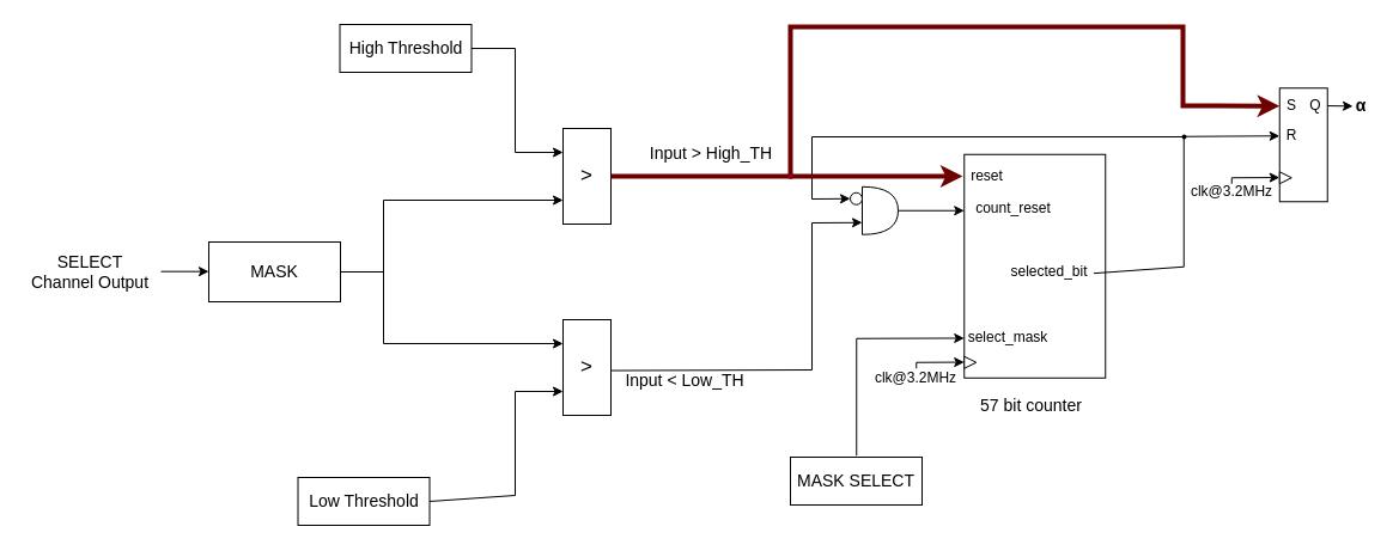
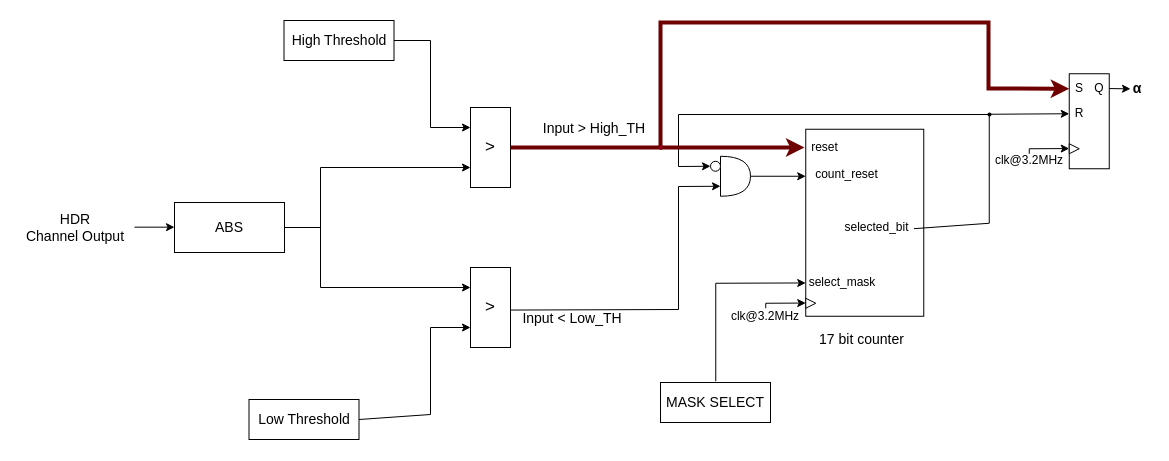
  <mxCell id="0" />
  <mxCell id="1" parent="0" />
  <mxCell id="2" value="&lt;font style=&quot;font-size: 14px;&quot;&gt;Low Threshold&lt;/font&gt;" style="rounded=0;whiteSpace=wrap;html=1;" parent="1" vertex="1"><mxGeometry x="248.5" y="399" width="110" height="40" as="geometry" /></mxCell>
  <mxCell id="3" value="&lt;font style=&quot;font-size: 14px;&quot;&gt;High Threshold&lt;/font&gt;" style="rounded=0;whiteSpace=wrap;html=1;" parent="1" vertex="1"><mxGeometry x="283.5" y="20" width="110" height="40" as="geometry" /></mxCell>
- <mxCell id="4" value="&lt;font style=&quot;font-size: 14px;&quot;&gt;MASK&lt;/font&gt;" style="rounded=0;whiteSpace=wrap;html=1;" parent="1" vertex="1"><mxGeometry x="174" y="202" width="110" height="50" as="geometry" /></mxCell>
+ <mxCell id="4" value="&lt;font style=&quot;font-size: 14px;&quot;&gt;ABS&lt;/font&gt;" style="rounded=0;whiteSpace=wrap;html=1;" parent="1" vertex="1"><mxGeometry x="174" y="202" width="110" height="50" as="geometry" /></mxCell>
  <mxCell id="5" value="&lt;font style=&quot;font-size: 17px;&quot;&gt;&amp;gt;&lt;/font&gt;" style="rounded=0;whiteSpace=wrap;html=1;" parent="1" vertex="1"><mxGeometry x="470" y="107" width="40" height="80" as="geometry" /></mxCell>
  <mxCell id="6" value="&lt;font style=&quot;font-size: 17px;&quot;&gt;&amp;gt;&lt;/font&gt;" style="rounded=0;whiteSpace=wrap;html=1;" parent="1" vertex="1"><mxGeometry x="470" y="267" width="40" height="80" as="geometry" /></mxCell>
  <mxCell id="7" value="" style="endArrow=classic;html=1;rounded=0;exitX=1;exitY=0.5;exitDx=0;exitDy=0;entryX=0;entryY=0.75;entryDx=0;entryDy=0;" parent="1" source="4" target="5" edge="1"><mxGeometry width="50" height="50" relative="1" as="geometry"><mxPoint x="360" y="272" as="sourcePoint" /><mxPoint x="410" y="222" as="targetPoint" /><Array as="points"><mxPoint x="320" y="227" /><mxPoint x="320" y="167" /></Array></mxGeometry></mxCell>
  <mxCell id="8" value="" style="endArrow=classic;html=1;rounded=0;entryX=0;entryY=0.25;entryDx=0;entryDy=0;" parent="1" target="6" edge="1"><mxGeometry width="50" height="50" relative="1" as="geometry"><mxPoint x="320" y="222" as="sourcePoint" /><mxPoint x="410" y="222" as="targetPoint" /><Array as="points"><mxPoint x="320" y="287" /></Array></mxGeometry></mxCell>
  <mxCell id="9" value="" style="endArrow=classic;html=1;rounded=0;exitX=1;exitY=0.5;exitDx=0;exitDy=0;entryX=0;entryY=0.25;entryDx=0;entryDy=0;" parent="1" source="3" target="5" edge="1"><mxGeometry width="50" height="50" relative="1" as="geometry"><mxPoint x="360" y="272" as="sourcePoint" /><mxPoint x="410" y="222" as="targetPoint" /><Array as="points"><mxPoint x="430" y="40" /><mxPoint x="430" y="127" /></Array></mxGeometry></mxCell>
  <mxCell id="10" value="" style="endArrow=classic;html=1;rounded=0;exitX=1;exitY=0.5;exitDx=0;exitDy=0;entryX=0;entryY=0.75;entryDx=0;entryDy=0;" parent="1" source="2" target="6" edge="1"><mxGeometry width="50" height="50" relative="1" as="geometry"><mxPoint x="360" y="272" as="sourcePoint" /><mxPoint x="410" y="222" as="targetPoint" /><Array as="points"><mxPoint x="430" y="414" /><mxPoint x="430" y="327" /></Array></mxGeometry></mxCell>
  <mxCell id="11" value="" style="endArrow=classic;html=1;rounded=0;" parent="1" edge="1"><mxGeometry width="50" height="50" relative="1" as="geometry"><mxPoint x="134" y="226.66" as="sourcePoint" /><mxPoint x="174" y="226.66" as="targetPoint" /></mxGeometry></mxCell>
- <mxCell id="12" value="&lt;font style=&quot;font-size: 14px;&quot;&gt;SELECT&lt;/font&gt;&lt;div&gt;&lt;font style=&quot;font-size: 14px;&quot;&gt;Channel&amp;nbsp;&lt;/font&gt;&lt;span style=&quot;font-size: 14px; background-color: initial;&quot;&gt;Output&lt;/span&gt;&lt;/div&gt;" style="text;html=1;align=center;verticalAlign=middle;whiteSpace=wrap;rounded=0;" parent="1" vertex="1"><mxGeometry x="20" y="197" width="110" height="60" as="geometry" /></mxCell>
+ <mxCell id="12" value="&lt;font style=&quot;font-size: 14px;&quot;&gt;HDR&lt;/font&gt;&lt;div&gt;&lt;font style=&quot;font-size: 14px;&quot;&gt;Channel&amp;nbsp;&lt;/font&gt;&lt;span style=&quot;font-size: 14px; background-color: initial;&quot;&gt;Output&lt;/span&gt;&lt;/div&gt;" style="text;html=1;align=center;verticalAlign=middle;whiteSpace=wrap;rounded=0;" parent="1" vertex="1"><mxGeometry x="20" y="197" width="110" height="60" as="geometry" /></mxCell>
  <mxCell id="13" value="" style="endArrow=classic;html=1;rounded=0;exitX=1;exitY=0.5;exitDx=0;exitDy=0;entryX=0;entryY=0.5;entryDx=0;entryDy=0;fillColor=#a20025;strokeColor=#6F0000;strokeWidth=4;" parent="1" source="5" target="31" edge="1"><mxGeometry width="50" height="50" relative="1" as="geometry"><mxPoint x="388" y="147" as="sourcePoint" /><mxPoint x="1068.75" y="20.25" as="targetPoint" /><Array as="points"><mxPoint x="660" y="147" /><mxPoint x="660" y="22" /><mxPoint x="988" y="22" /><mxPoint x="988" y="88" /></Array></mxGeometry></mxCell>
  <mxCell id="14" value="&lt;font style=&quot;font-size: 14px;&quot;&gt;&amp;nbsp;Input &amp;gt;&amp;nbsp;&lt;/font&gt;&lt;span style=&quot;font-size: 14px;&quot;&gt;High_TH&lt;/span&gt;" style="text;html=1;align=center;verticalAlign=middle;whiteSpace=wrap;rounded=0;" parent="1" vertex="1"><mxGeometry x="537" y="113.25" width="110" height="30" as="geometry" /></mxCell>
  <mxCell id="15" value="" style="endArrow=classic;html=1;rounded=0;exitX=1.002;exitY=0.532;exitDx=0;exitDy=0;entryX=0;entryY=0.75;entryDx=0;entryDy=0;entryPerimeter=0;exitPerimeter=0;" parent="1" source="6" target="37" edge="1"><mxGeometry width="50" height="50" relative="1" as="geometry"><mxPoint x="388" y="309" as="sourcePoint" /><mxPoint x="588" y="309" as="targetPoint" /><Array as="points"><mxPoint x="678" y="309" /><mxPoint x="678" y="186" /></Array></mxGeometry></mxCell>
  <mxCell id="16" value="&lt;font style=&quot;font-size: 14px;&quot;&gt;Input &amp;lt; Low_TH&lt;/font&gt;" style="text;html=1;align=center;verticalAlign=middle;whiteSpace=wrap;rounded=0;" parent="1" vertex="1"><mxGeometry x="517" y="302.75" width="110" height="30" as="geometry" /></mxCell>
  <mxCell id="17" value="" style="rounded=0;whiteSpace=wrap;html=1;" parent="1" vertex="1"><mxGeometry x="805.25" y="128.75" width="118" height="187" as="geometry" /></mxCell>
  <mxCell id="18" value="" style="triangle;whiteSpace=wrap;html=1;" parent="1" vertex="1"><mxGeometry x="805.25" y="297.75" width="10" height="10" as="geometry" /></mxCell>
  <mxCell id="19" value="" style="endArrow=classic;html=1;rounded=0;exitX=0.5;exitY=0;exitDx=0;exitDy=0;" parent="1" source="20" edge="1"><mxGeometry width="50" height="50" relative="1" as="geometry"><mxPoint x="763.25" y="301.75" as="sourcePoint" /><mxPoint x="805.25" y="302.55" as="targetPoint" /><Array as="points"><mxPoint x="765.25" y="302.75" /></Array></mxGeometry></mxCell>
  <mxCell id="20" value="clk@3.2MHz" style="text;html=1;align=center;verticalAlign=middle;whiteSpace=wrap;rounded=0;" parent="1" vertex="1"><mxGeometry x="715.25" y="307.75" width="100" height="16.5" as="geometry" /></mxCell>
  <mxCell id="21" value="" style="endArrow=classic;html=1;rounded=0;" parent="1" edge="1"><mxGeometry width="50" height="50" relative="1" as="geometry"><mxPoint x="715.25" y="380.75" as="sourcePoint" /><mxPoint x="805.25" y="282.46" as="targetPoint" /><Array as="points"><mxPoint x="715.25" y="282.75" /></Array></mxGeometry></mxCell>
  <mxCell id="22" value="select_mask" style="text;html=1;align=center;verticalAlign=middle;whiteSpace=wrap;rounded=0;" parent="1" vertex="1"><mxGeometry x="805.25" y="266.75" width="73.5" height="30" as="geometry" /></mxCell>
  <mxCell id="23" value="" style="endArrow=classic;html=1;rounded=0;entryX=0;entryY=0.5;entryDx=0;entryDy=0;" parent="1" target="38" edge="1"><mxGeometry width="50" height="50" relative="1" as="geometry"><mxPoint x="988" y="114" as="sourcePoint" /><mxPoint x="708" y="167" as="targetPoint" /><Array as="points"><mxPoint x="678" y="114" /><mxPoint x="678" y="166" /></Array></mxGeometry></mxCell>
  <mxCell id="24" value="reset" style="text;html=1;align=center;verticalAlign=middle;whiteSpace=wrap;rounded=0;" parent="1" vertex="1"><mxGeometry x="808" y="132" width="33" height="30" as="geometry" /></mxCell>
  <mxCell id="25" value="count_reset" style="text;html=1;align=center;verticalAlign=middle;whiteSpace=wrap;rounded=0;" parent="1" vertex="1"><mxGeometry x="805.25" y="158.75" width="82.75" height="30" as="geometry" /></mxCell>
  <mxCell id="26" value="" style="endArrow=classic;html=1;rounded=0;" parent="1" edge="1"><mxGeometry width="50" height="50" relative="1" as="geometry"><mxPoint x="745.25" y="175.75" as="sourcePoint" /><mxPoint x="805.25" y="175.75" as="targetPoint" /></mxGeometry></mxCell>
  <mxCell id="27" value="selected_bit" style="text;html=1;align=center;verticalAlign=middle;whiteSpace=wrap;rounded=0;" parent="1" vertex="1"><mxGeometry x="838.75" y="212.25" width="74.5" height="30" as="geometry" /></mxCell>
- <mxCell id="28" value="&lt;font style=&quot;font-size: 14px;&quot;&gt;57 bit counter&lt;/font&gt;" style="text;html=1;align=center;verticalAlign=middle;whiteSpace=wrap;rounded=0;" parent="1" vertex="1"><mxGeometry x="816.75" y="324.25" width="88.5" height="30" as="geometry" /></mxCell>
+ <mxCell id="28" value="&lt;font style=&quot;font-size: 14px;&quot;&gt;17 bit counter&lt;/font&gt;" style="text;html=1;align=center;verticalAlign=middle;whiteSpace=wrap;rounded=0;" parent="1" vertex="1"><mxGeometry x="816.75" y="324.25" width="88.5" height="30" as="geometry" /></mxCell>
  <mxCell id="29" value="" style="rounded=0;whiteSpace=wrap;html=1;" parent="1" vertex="1"><mxGeometry x="1068.75" y="73.25" width="40" height="95" as="geometry" /></mxCell>
  <mxCell id="30" value="Q" style="text;html=1;align=center;verticalAlign=middle;whiteSpace=wrap;rounded=0;" parent="1" vertex="1"><mxGeometry x="1088.75" y="73.25" width="20" height="30" as="geometry" /></mxCell>
  <mxCell id="31" value="S" style="text;html=1;align=center;verticalAlign=middle;whiteSpace=wrap;rounded=0;" parent="1" vertex="1"><mxGeometry x="1068.75" y="73.25" width="20" height="30" as="geometry" /></mxCell>
  <mxCell id="32" value="" style="triangle;whiteSpace=wrap;html=1;" parent="1" vertex="1"><mxGeometry x="1068.75" y="143.25" width="10" height="10" as="geometry" /></mxCell>
  <mxCell id="33" value="clk@3.2MHz" style="text;html=1;align=center;verticalAlign=middle;whiteSpace=wrap;rounded=0;" parent="1" vertex="1"><mxGeometry x="978.75" y="151.75" width="100" height="16.5" as="geometry" /></mxCell>
  <mxCell id="34" value="" style="endArrow=classic;html=1;rounded=0;exitX=0.5;exitY=0;exitDx=0;exitDy=0;" parent="1" edge="1"><mxGeometry width="50" height="50" relative="1" as="geometry"><mxPoint x="1028.75" y="153.25" as="sourcePoint" /><mxPoint x="1068.75" y="148.05" as="targetPoint" /><Array as="points"><mxPoint x="1028.75" y="148.25" /></Array></mxGeometry></mxCell>
  <mxCell id="35" value="R" style="text;html=1;align=center;verticalAlign=middle;whiteSpace=wrap;rounded=0;" parent="1" vertex="1"><mxGeometry x="1068.75" y="98.25" width="20" height="30" as="geometry" /></mxCell>
  <mxCell id="36" value="" style="endArrow=classic;html=1;rounded=0;entryX=0;entryY=0.5;entryDx=0;entryDy=0;exitX=1.003;exitY=0.531;exitDx=0;exitDy=0;exitPerimeter=0;" parent="1" source="27" target="35" edge="1"><mxGeometry width="50" height="50" relative="1" as="geometry"><mxPoint x="1108.75" y="240.75" as="sourcePoint" /><mxPoint x="1028.75" y="230.75" as="targetPoint" /><Array as="points"><mxPoint x="988.75" y="222.75" /><mxPoint x="988.75" y="113.75" /></Array></mxGeometry></mxCell>
  <mxCell id="37" value="" style="shape=or;whiteSpace=wrap;html=1;" parent="1" vertex="1"><mxGeometry x="720" y="155.75" width="30" height="40" as="geometry" /></mxCell>
  <mxCell id="38" value="" style="ellipse;whiteSpace=wrap;html=1;aspect=fixed;" parent="1" vertex="1"><mxGeometry x="710" y="160.75" width="10" height="10" as="geometry" /></mxCell>
  <mxCell id="39" value="" style="endArrow=classic;html=1;rounded=0;fillColor=#a20025;strokeColor=#6F0000;strokeWidth=4;" parent="1" edge="1"><mxGeometry width="50" height="50" relative="1" as="geometry"><mxPoint x="660" y="147" as="sourcePoint" /><mxPoint x="804" y="147" as="targetPoint" /></mxGeometry></mxCell>
  <mxCell id="40" value="" style="endArrow=classic;html=1;rounded=0;" parent="1" edge="1"><mxGeometry width="50" height="50" relative="1" as="geometry"><mxPoint x="1108.75" y="88.05" as="sourcePoint" /><mxPoint x="1130" y="88.36" as="targetPoint" /></mxGeometry></mxCell>
  <mxCell id="41" value="&lt;h1 id=&quot;gen-h1-1-00000001&quot; class=&quot;navigable-headline&quot;&gt;&lt;span class=&quot;code char&quot;&gt;&lt;font style=&quot;font-size: 14px;&quot;&gt;α&lt;/font&gt;&lt;/span&gt;&lt;/h1&gt;" style="text;html=1;align=center;verticalAlign=middle;whiteSpace=wrap;rounded=0;" parent="1" vertex="1"><mxGeometry x="1127" y="72" width="20" height="26.25" as="geometry" /></mxCell>
  <mxCell id="42" value="&lt;font style=&quot;font-size: 14px;&quot;&gt;MASK SELECT&lt;/font&gt;" style="rounded=0;whiteSpace=wrap;html=1;" parent="1" vertex="1"><mxGeometry x="660" y="382" width="110" height="40" as="geometry" /></mxCell>
  <mxCell id="43" value="" style="ellipse;whiteSpace=wrap;html=1;aspect=fixed;strokeColor=none;fillColor=#000000;" parent="1" vertex="1"><mxGeometry x="987" y="112" width="4" height="4" as="geometry" /></mxCell>
  <mxCell id="44" value="" style="ellipse;whiteSpace=wrap;html=1;aspect=fixed;strokeColor=#6F0000;fillColor=#a20025;fontColor=#ffffff;" parent="1" vertex="1"><mxGeometry x="658" y="144.75" width="4" height="4" as="geometry" /></mxCell>
